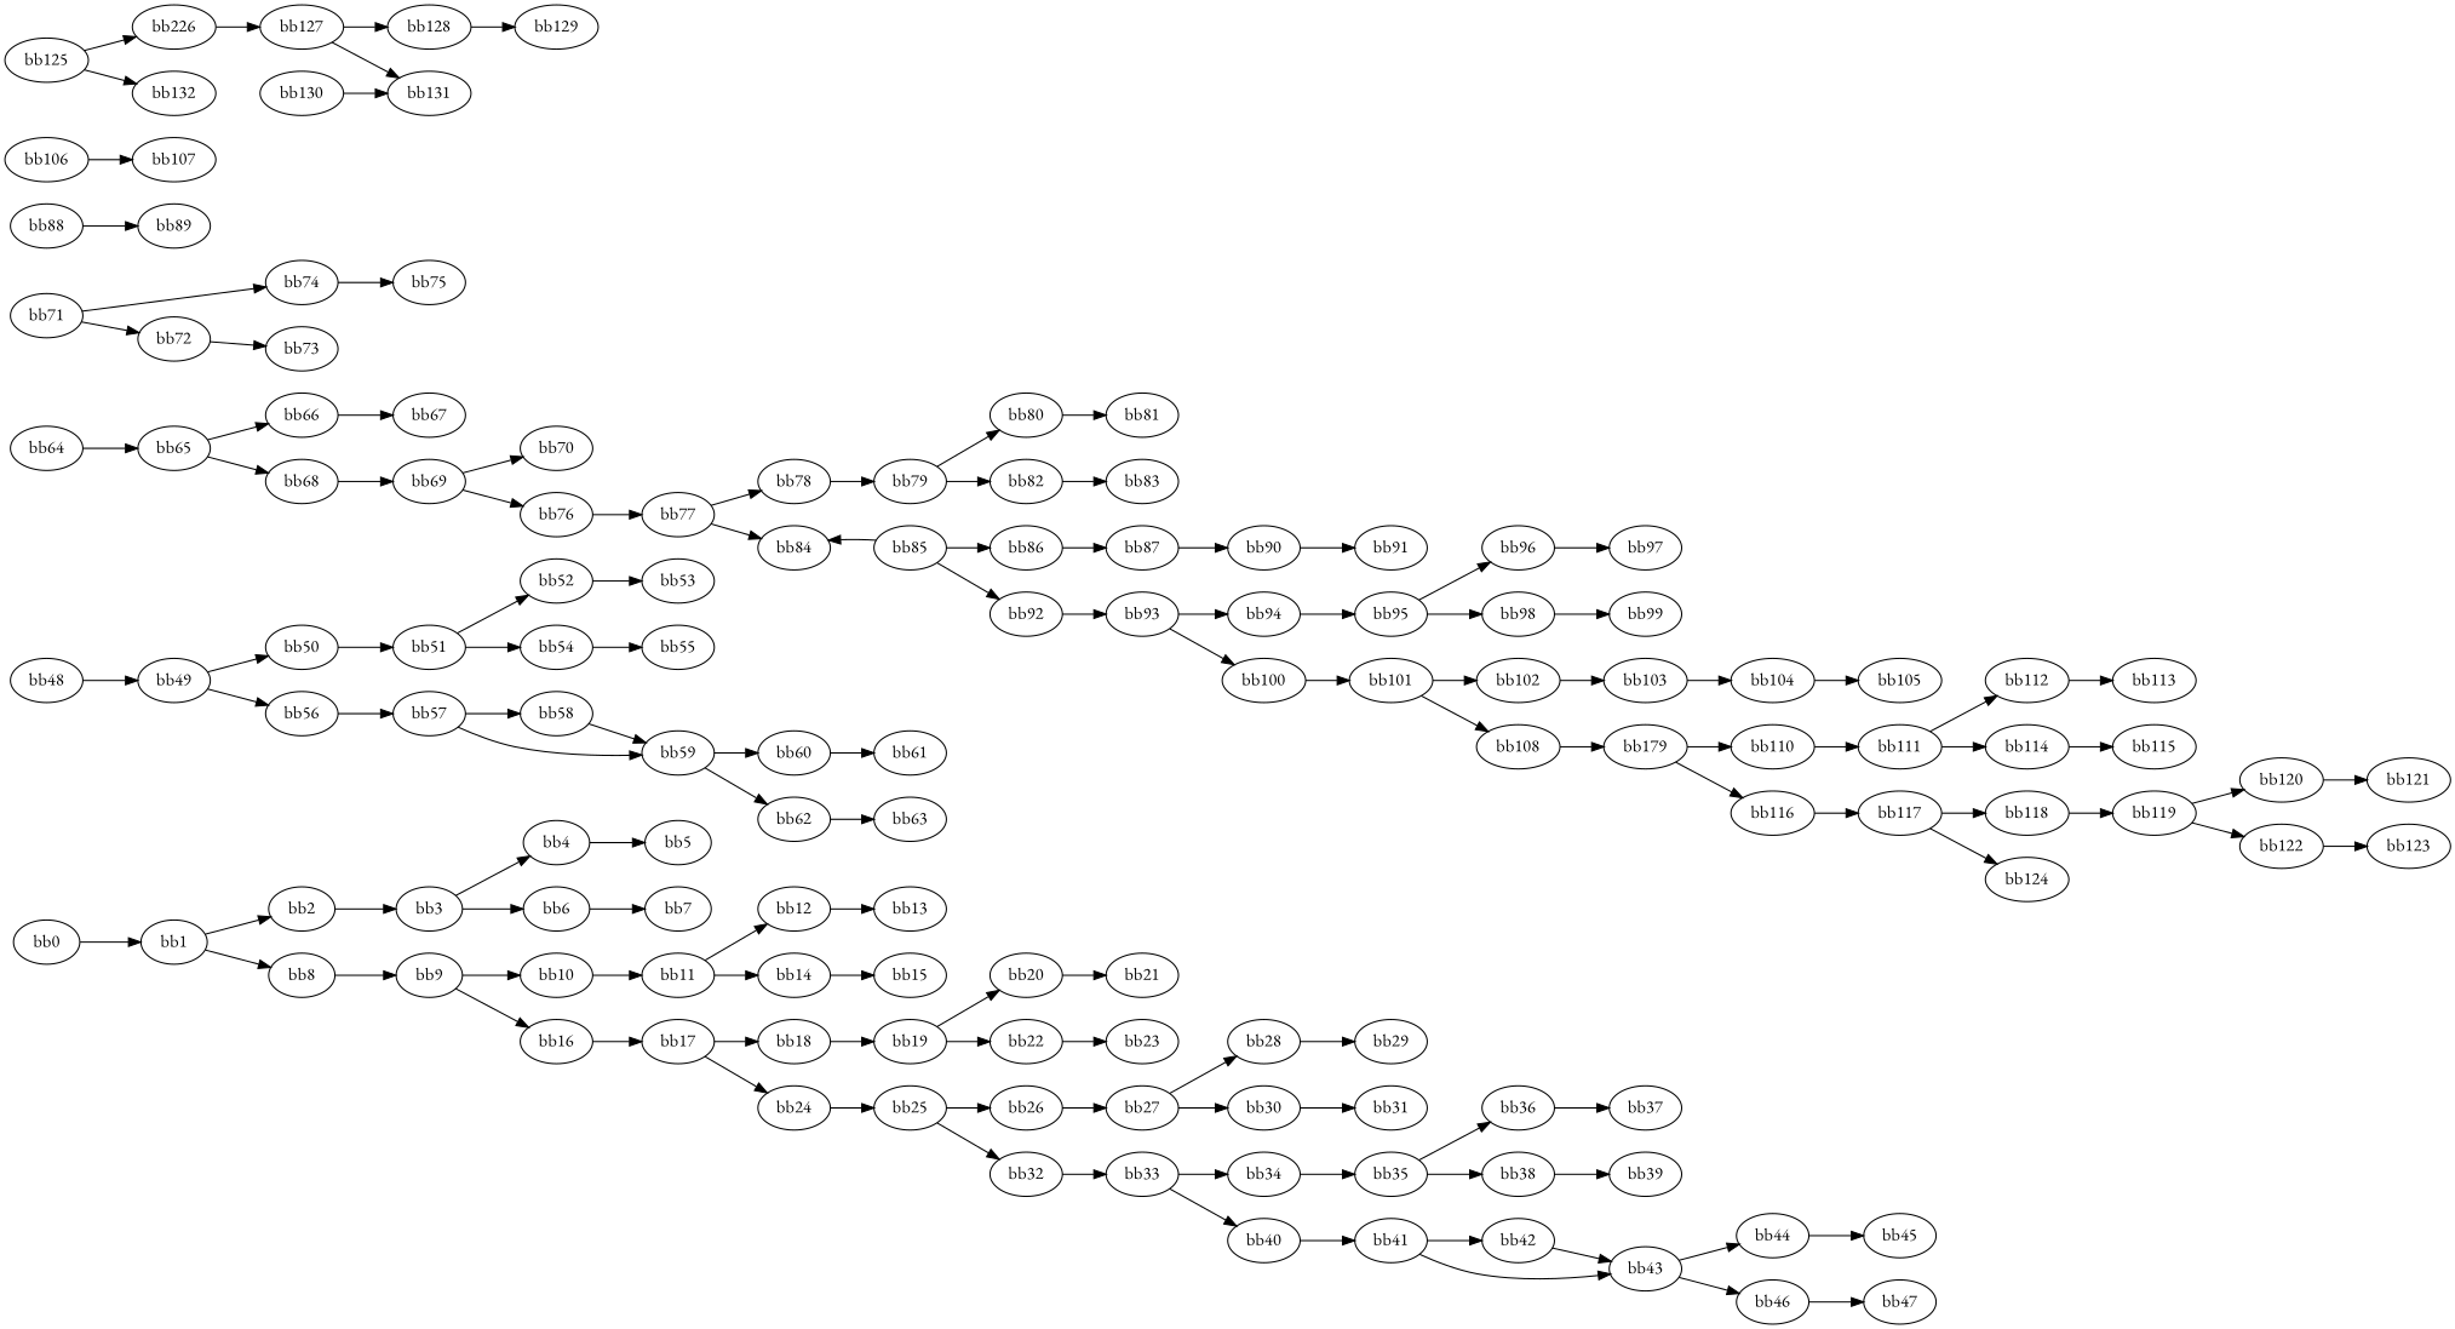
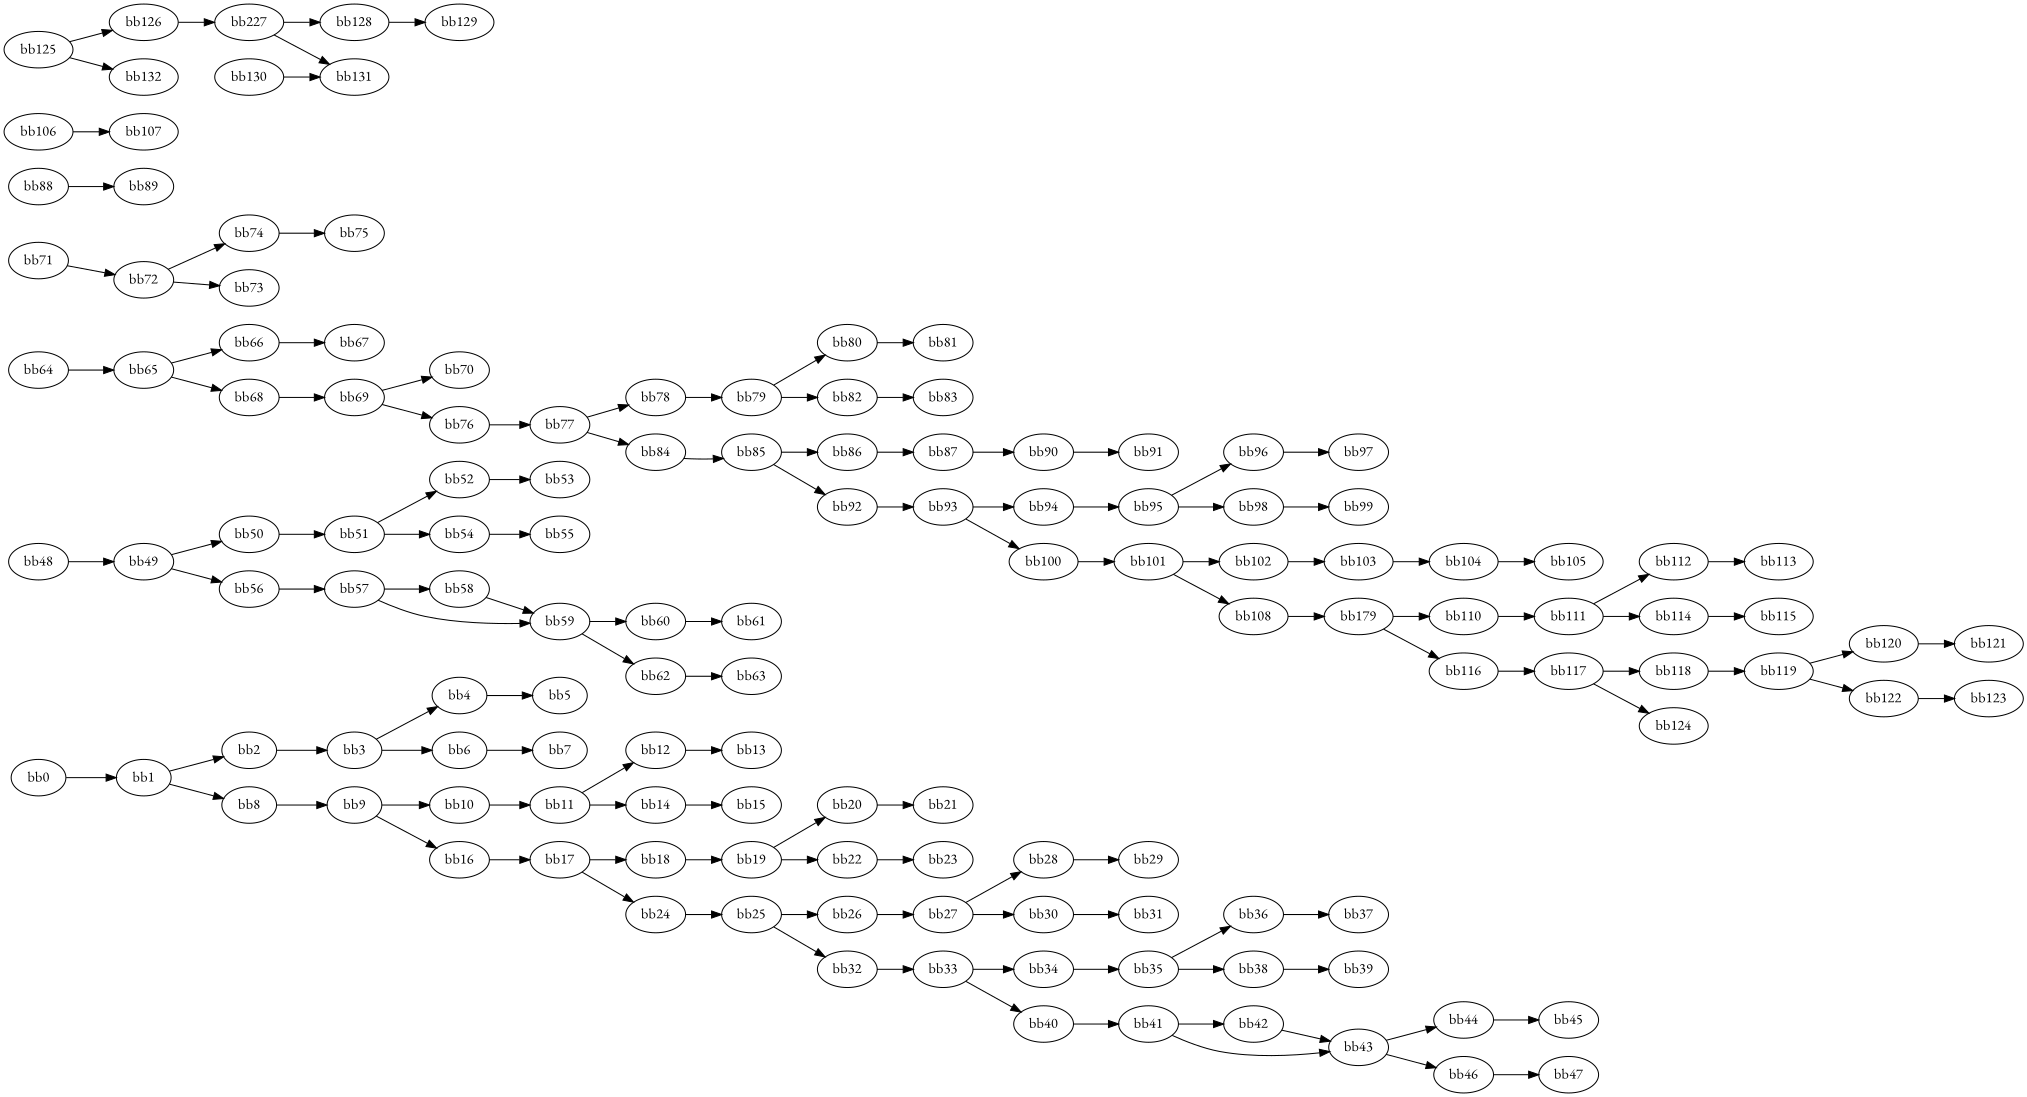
  digraph {
    fontname="EB Garamond"
    rankdir=LR
    node [fontname="EB Garamond"]
    edge [fontname="EB Garamond"]
    n1 [label=bb0]
    n2 [label=bb1]
    n3 [label=bb2]
    n4 [label=bb8]
    n5 [label=bb3]
    n6 [label=bb9]
    n7 [label=bb4]
    n8 [label=bb6]
    n9 [label=bb5]
    n10 [label=bb7]
    n11 [label=bb10]
    n12 [label=bb16]
    n13 [label=bb11]
    n14 [label=bb17]
    n15 [label=bb12]
    n16 [label=bb14]
    n17 [label=bb13]
    n18 [label=bb15]
    n19 [label=bb18]
    n20 [label=bb24]
    n21 [label=bb19]
    n22 [label=bb25]
    n23 [label=bb20]
    n24 [label=bb22]
    n25 [label=bb21]
    n26 [label=bb23]
    n27 [label=bb26]
    n28 [label=bb32]
    n29 [label=bb27]
    n30 [label=bb33]
    n31 [label=bb28]
    n32 [label=bb30]
    n33 [label=bb29]
    n34 [label=bb31]
    n35 [label=bb34]
    n36 [label=bb40]
    n37 [label=bb35]
    n38 [label=bb41]
    n39 [label=bb36]
    n40 [label=bb38]
    n41 [label=bb37]
    n42 [label=bb39]
    n43 [label=bb42]
    n44 [label=bb43]
    n45 [label=bb48]
    n46 [label=bb49]
    n47 [label=bb44]
    n48 [label=bb46]
    n49 [label=bb45]
    n50 [label=bb47]
    n51 [label=bb50]
    n52 [label=bb56]
    n53 [label=bb51]
    n54 [label=bb57]
    n55 [label=bb52]
    n56 [label=bb54]
    n57 [label=bb53]
    n58 [label=bb55]
    n59 [label=bb58]
    n60 [label=bb59]
    n61 [label=bb64]
    n62 [label=bb65]
    n63 [label=bb60]
    n64 [label=bb62]
    n65 [label=bb61]
    n66 [label=bb63]
    n67 [label=bb66]
    n68 [label=bb68]
    n69 [label=bb67]
    n70 [label=bb69]
    n71 [label=bb70]
    n72 [label=bb76]
    n73 [label=bb77]
    n74 [label=bb71]
    n75 [label=bb72]
    n76 [label=bb74]
    n77 [label=bb73]
    n78 [label=bb75]
    n79 [label=bb78]
    n80 [label=bb84]
    n81 [label=bb79]
    n82 [label=bb85]
    n83 [label=bb80]
    n84 [label=bb82]
    n85 [label=bb81]
    n86 [label=bb83]
    n87 [label=bb86]
    n88 [label=bb92]
    n89 [label=bb87]
    n90 [label=bb93]
    n91 [label=bb90]
    n92 [label=bb88]
    n93 [label=bb89]
    n94 [label=bb91]
    n95 [label=bb94]
    n96 [label=bb100]
    n97 [label=bb95]
    n98 [label=bb101]
    n99 [label=bb96]
    n100 [label=bb98]
    n101 [label=bb97]
    n102 [label=bb99]
    n103 [label=bb102]
    n104 [label=bb108]
    n105 [label=bb103]
    n106 [label=bb179]
    n107 [label=bb104]
    n108 [label=bb105]
    n109 [label=bb106]
    n110 [label=bb107]
    n111 [label=bb110]
    n112 [label=bb116]
    n113 [label=bb111]
    n114 [label=bb117]
    n115 [label=bb112]
    n116 [label=bb114]
    n117 [label=bb113]
    n118 [label=bb115]
    n119 [label=bb118]
    n120 [label=bb124]
    n121 [label=bb119]
    n122 [label=bb120]
    n123 [label=bb122]
    n124 [label=bb121]
    n125 [label=bb123]
    n126 [label=bb125]
-   n127 [label=bb226]
+   n127 [label=bb126]
    n128 [label=bb132]
-   n129 [label=bb127]
+   n129 [label=bb227]
    n130 [label=bb128]
    n131 [label=bb131]
    n132 [label=bb129]
    n133 [label=bb130]
    n1 -> n2
    n2 -> n3
    n2 -> n4
    n3 -> n5
    n4 -> n6
    n5 -> n7
    n5 -> n8
    n6 -> n11
    n6 -> n12
    n7 -> n9
    n8 -> n10
    n11 -> n13
    n12 -> n14
    n13 -> n15
    n13 -> n16
    n14 -> n19
    n14 -> n20
    n15 -> n17
    n16 -> n18
    n19 -> n21
    n20 -> n22
    n21 -> n23
    n21 -> n24
    n22 -> n27
    n22 -> n28
    n23 -> n25
    n24 -> n26
    n27 -> n29
    n28 -> n30
    n29 -> n31
    n29 -> n32
    n30 -> n35
    n30 -> n36
    n31 -> n33
    n32 -> n34
    n35 -> n37
    n36 -> n38
    n37 -> n39
    n37 -> n40
    n38 -> n43
    n38 -> n44
    n39 -> n41
    n40 -> n42
    n43 -> n44
    n44 -> n47
    n44 -> n48
    n45 -> n46
    n46 -> n51
    n46 -> n52
    n47 -> n49
    n48 -> n50
    n51 -> n53
    n52 -> n54
    n53 -> n55
    n53 -> n56
    n54 -> n59
    n54 -> n60
    n55 -> n57
    n56 -> n58
    n59 -> n60
    n60 -> n63
    n60 -> n64
    n61 -> n62
    n62 -> n67
    n62 -> n68
    n63 -> n65
    n64 -> n66
    n67 -> n69
    n68 -> n70
    n70 -> n71
    n70 -> n72
    n72 -> n73
    n73 -> n79
    n73 -> n80
    n74 -> n75
-   n74 -> n76
+   n75 -> n76
    n75 -> n77
    n76 -> n78
    n79 -> n81
-   n82 -> n80
+   n80 -> n82
    n81 -> n83
    n81 -> n84
    n82 -> n87
    n82 -> n88
    n83 -> n85
    n84 -> n86
    n87 -> n89
    n88 -> n90
    n89 -> n91
    n90 -> n95
    n90 -> n96
    n91 -> n94
    n92 -> n93
    n95 -> n97
    n96 -> n98
    n97 -> n99
    n97 -> n100
    n98 -> n103
    n98 -> n104
    n99 -> n101
    n100 -> n102
    n103 -> n105
    n104 -> n106
    n105 -> n107
    n106 -> n111
    n106 -> n112
    n107 -> n108
    n109 -> n110
    n111 -> n113
    n112 -> n114
    n113 -> n115
    n113 -> n116
    n114 -> n119
    n114 -> n120
    n115 -> n117
    n116 -> n118
    n119 -> n121
    n121 -> n122
    n121 -> n123
    n122 -> n124
    n123 -> n125
    n126 -> n127
    n126 -> n128
    n127 -> n129
    n129 -> n130
    n129 -> n131
    n130 -> n132
    n133 -> n131
  }
